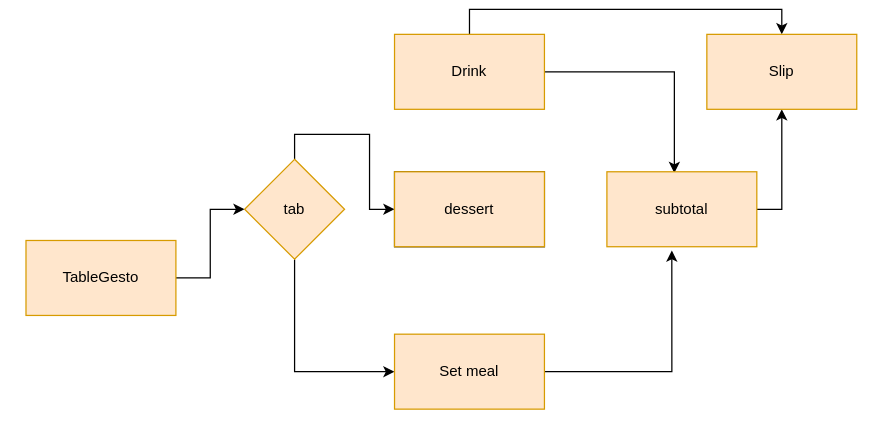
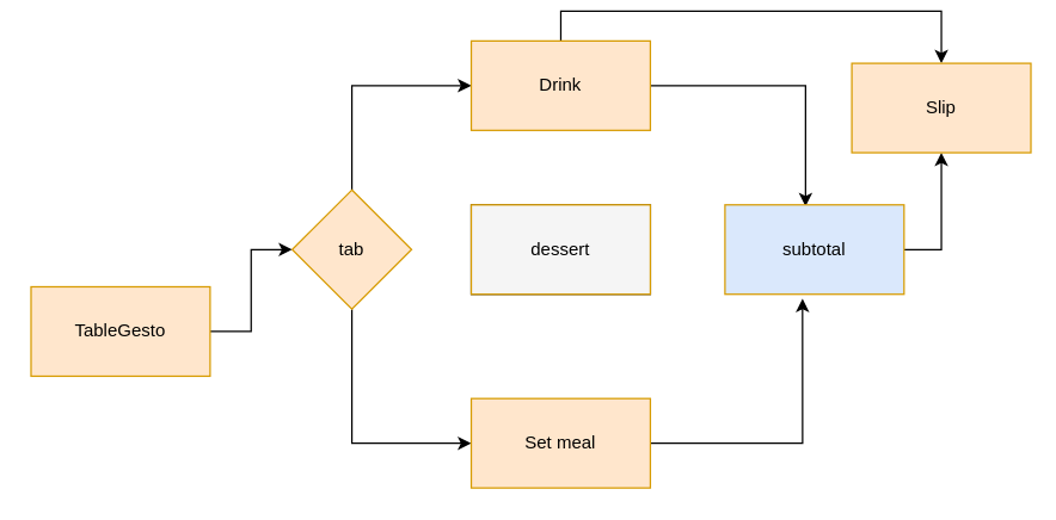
  <mxCell id="0" />
  <mxCell id="1" parent="0" />
  <mxCell id="2" style="edgeStyle=orthogonalEdgeStyle;rounded=0;orthogonalLoop=1;jettySize=auto;html=1;exitX=1;exitY=0.5;exitDx=0;exitDy=0;entryX=0;entryY=0.5;entryDx=0;entryDy=0;" parent="1" source="3" target="6" edge="1"><mxGeometry relative="1" as="geometry" /></mxCell>
  <mxCell id="3" value="TableGesto" style="rounded=0;whiteSpace=wrap;html=1;fillColor=#ffe6cc;strokeColor=#d79b00;" parent="1" vertex="1"><mxGeometry x="20" y="185" width="120" height="60" as="geometry" /></mxCell>
- <mxCell id="4" style="edgeStyle=orthogonalEdgeStyle;rounded=0;orthogonalLoop=1;jettySize=auto;html=1;exitX=0.5;exitY=0;exitDx=0;exitDy=0;" parent="1" source="6" target="15" edge="1"><mxGeometry relative="1" as="geometry" /></mxCell>
+ <mxCell id="4" style="edgeStyle=orthogonalEdgeStyle;rounded=0;orthogonalLoop=1;jettySize=auto;html=1;entryX=0;entryY=0.5;entryDx=0;entryDy=0;exitX=0.5;exitY=0;exitDx=0;exitDy=0;" parent="1" source="6" target="10" edge="1"><mxGeometry relative="1" as="geometry" /></mxCell>
  <mxCell id="5" style="edgeStyle=orthogonalEdgeStyle;rounded=0;orthogonalLoop=1;jettySize=auto;html=1;exitX=0.5;exitY=1;exitDx=0;exitDy=0;entryX=0;entryY=0.5;entryDx=0;entryDy=0;" parent="1" source="6" target="12" edge="1"><mxGeometry relative="1" as="geometry" /></mxCell>
  <mxCell id="6" value="tab" style="rhombus;whiteSpace=wrap;html=1;fillColor=#ffe6cc;strokeColor=#d79b00;" parent="1" vertex="1"><mxGeometry x="195" y="120" width="80" height="80" as="geometry" /></mxCell>
  <mxCell id="7" value="Set meal" style="rounded=0;whiteSpace=wrap;html=1;" parent="1" vertex="1"><mxGeometry x="315" y="130" width="120" height="60" as="geometry" /></mxCell>
  <mxCell id="8" style="edgeStyle=orthogonalEdgeStyle;rounded=0;orthogonalLoop=1;jettySize=auto;html=1;entryX=0.45;entryY=0.017;entryDx=0;entryDy=0;entryPerimeter=0;" parent="1" source="10" target="14" edge="1"><mxGeometry relative="1" as="geometry" /></mxCell>
  <mxCell id="9" style="edgeStyle=orthogonalEdgeStyle;rounded=0;orthogonalLoop=1;jettySize=auto;html=1;entryX=0.5;entryY=0;entryDx=0;entryDy=0;exitX=0.5;exitY=0;exitDx=0;exitDy=0;" parent="1" source="10" target="16" edge="1"><mxGeometry relative="1" as="geometry" /></mxCell>
  <mxCell id="10" value="Drink" style="whiteSpace=wrap;html=1;fillColor=#ffe6cc;strokeColor=#d79b00;" parent="1" vertex="1"><mxGeometry x="315" y="20" width="120" height="60" as="geometry" /></mxCell>
  <mxCell id="11" style="edgeStyle=orthogonalEdgeStyle;rounded=0;orthogonalLoop=1;jettySize=auto;html=1;exitX=1;exitY=0.5;exitDx=0;exitDy=0;entryX=0.433;entryY=1.05;entryDx=0;entryDy=0;entryPerimeter=0;" parent="1" source="12" target="14" edge="1"><mxGeometry relative="1" as="geometry"><mxPoint x="465" y="160" as="targetPoint" /></mxGeometry></mxCell>
  <mxCell id="12" value="Set meal" style="whiteSpace=wrap;html=1;fillColor=#ffe6cc;strokeColor=#d79b00;" parent="1" vertex="1"><mxGeometry x="315" y="260" width="120" height="60" as="geometry" /></mxCell>
  <mxCell id="13" style="edgeStyle=orthogonalEdgeStyle;rounded=0;orthogonalLoop=1;jettySize=auto;html=1;entryX=0.5;entryY=1;entryDx=0;entryDy=0;exitX=1;exitY=0.5;exitDx=0;exitDy=0;" parent="1" source="14" target="16" edge="1"><mxGeometry relative="1" as="geometry" /></mxCell>
- <mxCell id="14" value="subtotal" style="rounded=0;whiteSpace=wrap;html=1;fillColor=#ffe6cc;strokeColor=#d79b00;" parent="1" vertex="1"><mxGeometry x="485" y="130" width="120" height="60" as="geometry" /></mxCell>
- <mxCell id="15" value="dessert" style="rounded=0;whiteSpace=wrap;html=1;fillColor=#ffe6cc;strokeColor=#d79b00;" parent="1" vertex="1"><mxGeometry x="315" y="130" width="120" height="60" as="geometry" /></mxCell>
- <mxCell id="16" value="Slip" style="whiteSpace=wrap;html=1;fillColor=#ffe6cc;strokeColor=#d79b00;" parent="1" vertex="1"><mxGeometry x="565" y="20" width="120" height="60" as="geometry" /></mxCell>
+ <mxCell id="14" value="subtotal" style="rounded=0;whiteSpace=wrap;html=1;fillColor=#dae8fc;strokeColor=#d79b00;" parent="1" vertex="1"><mxGeometry x="485" y="130" width="120" height="60" as="geometry" /></mxCell>
+ <mxCell id="15" value="dessert" style="rounded=0;whiteSpace=wrap;html=1;fillColor=#f5f5f5;strokeColor=#d79b00;" parent="1" vertex="1"><mxGeometry x="315" y="130" width="120" height="60" as="geometry" /></mxCell>
+ <mxCell id="16" value="Slip" style="whiteSpace=wrap;html=1;fillColor=#ffe6cc;strokeColor=#d79b00;" parent="1" vertex="1"><mxGeometry x="570" y="35" width="120" height="60" as="geometry" /></mxCell>
